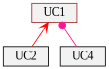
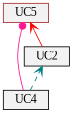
  digraph {
    fontcolor=gray
    fontname="Liberation Serif"
    labeljust=l
    nodesep=0.2
    rankdir=BT
    ranksep=0.4
    node [color=black fillcolor="#f2f2f2" fontname="Liberation Serif" shape=box style=filled]
    edge [arrowhead=vee fontname="Liberation Serif"]
-   UC1 [color=brown height=0.1]
+   UC1 [color=brown height=0.1 label=UC5]
    UC2 [height=0.1]
    n3 [height=0.1 label=UC4]
    UC2 -> UC1 [color=red]
    n3 -> UC1 [arrowhead=dot color=deeppink]
+   n3 -> UC2 [color=teal style=dashed]
  }
